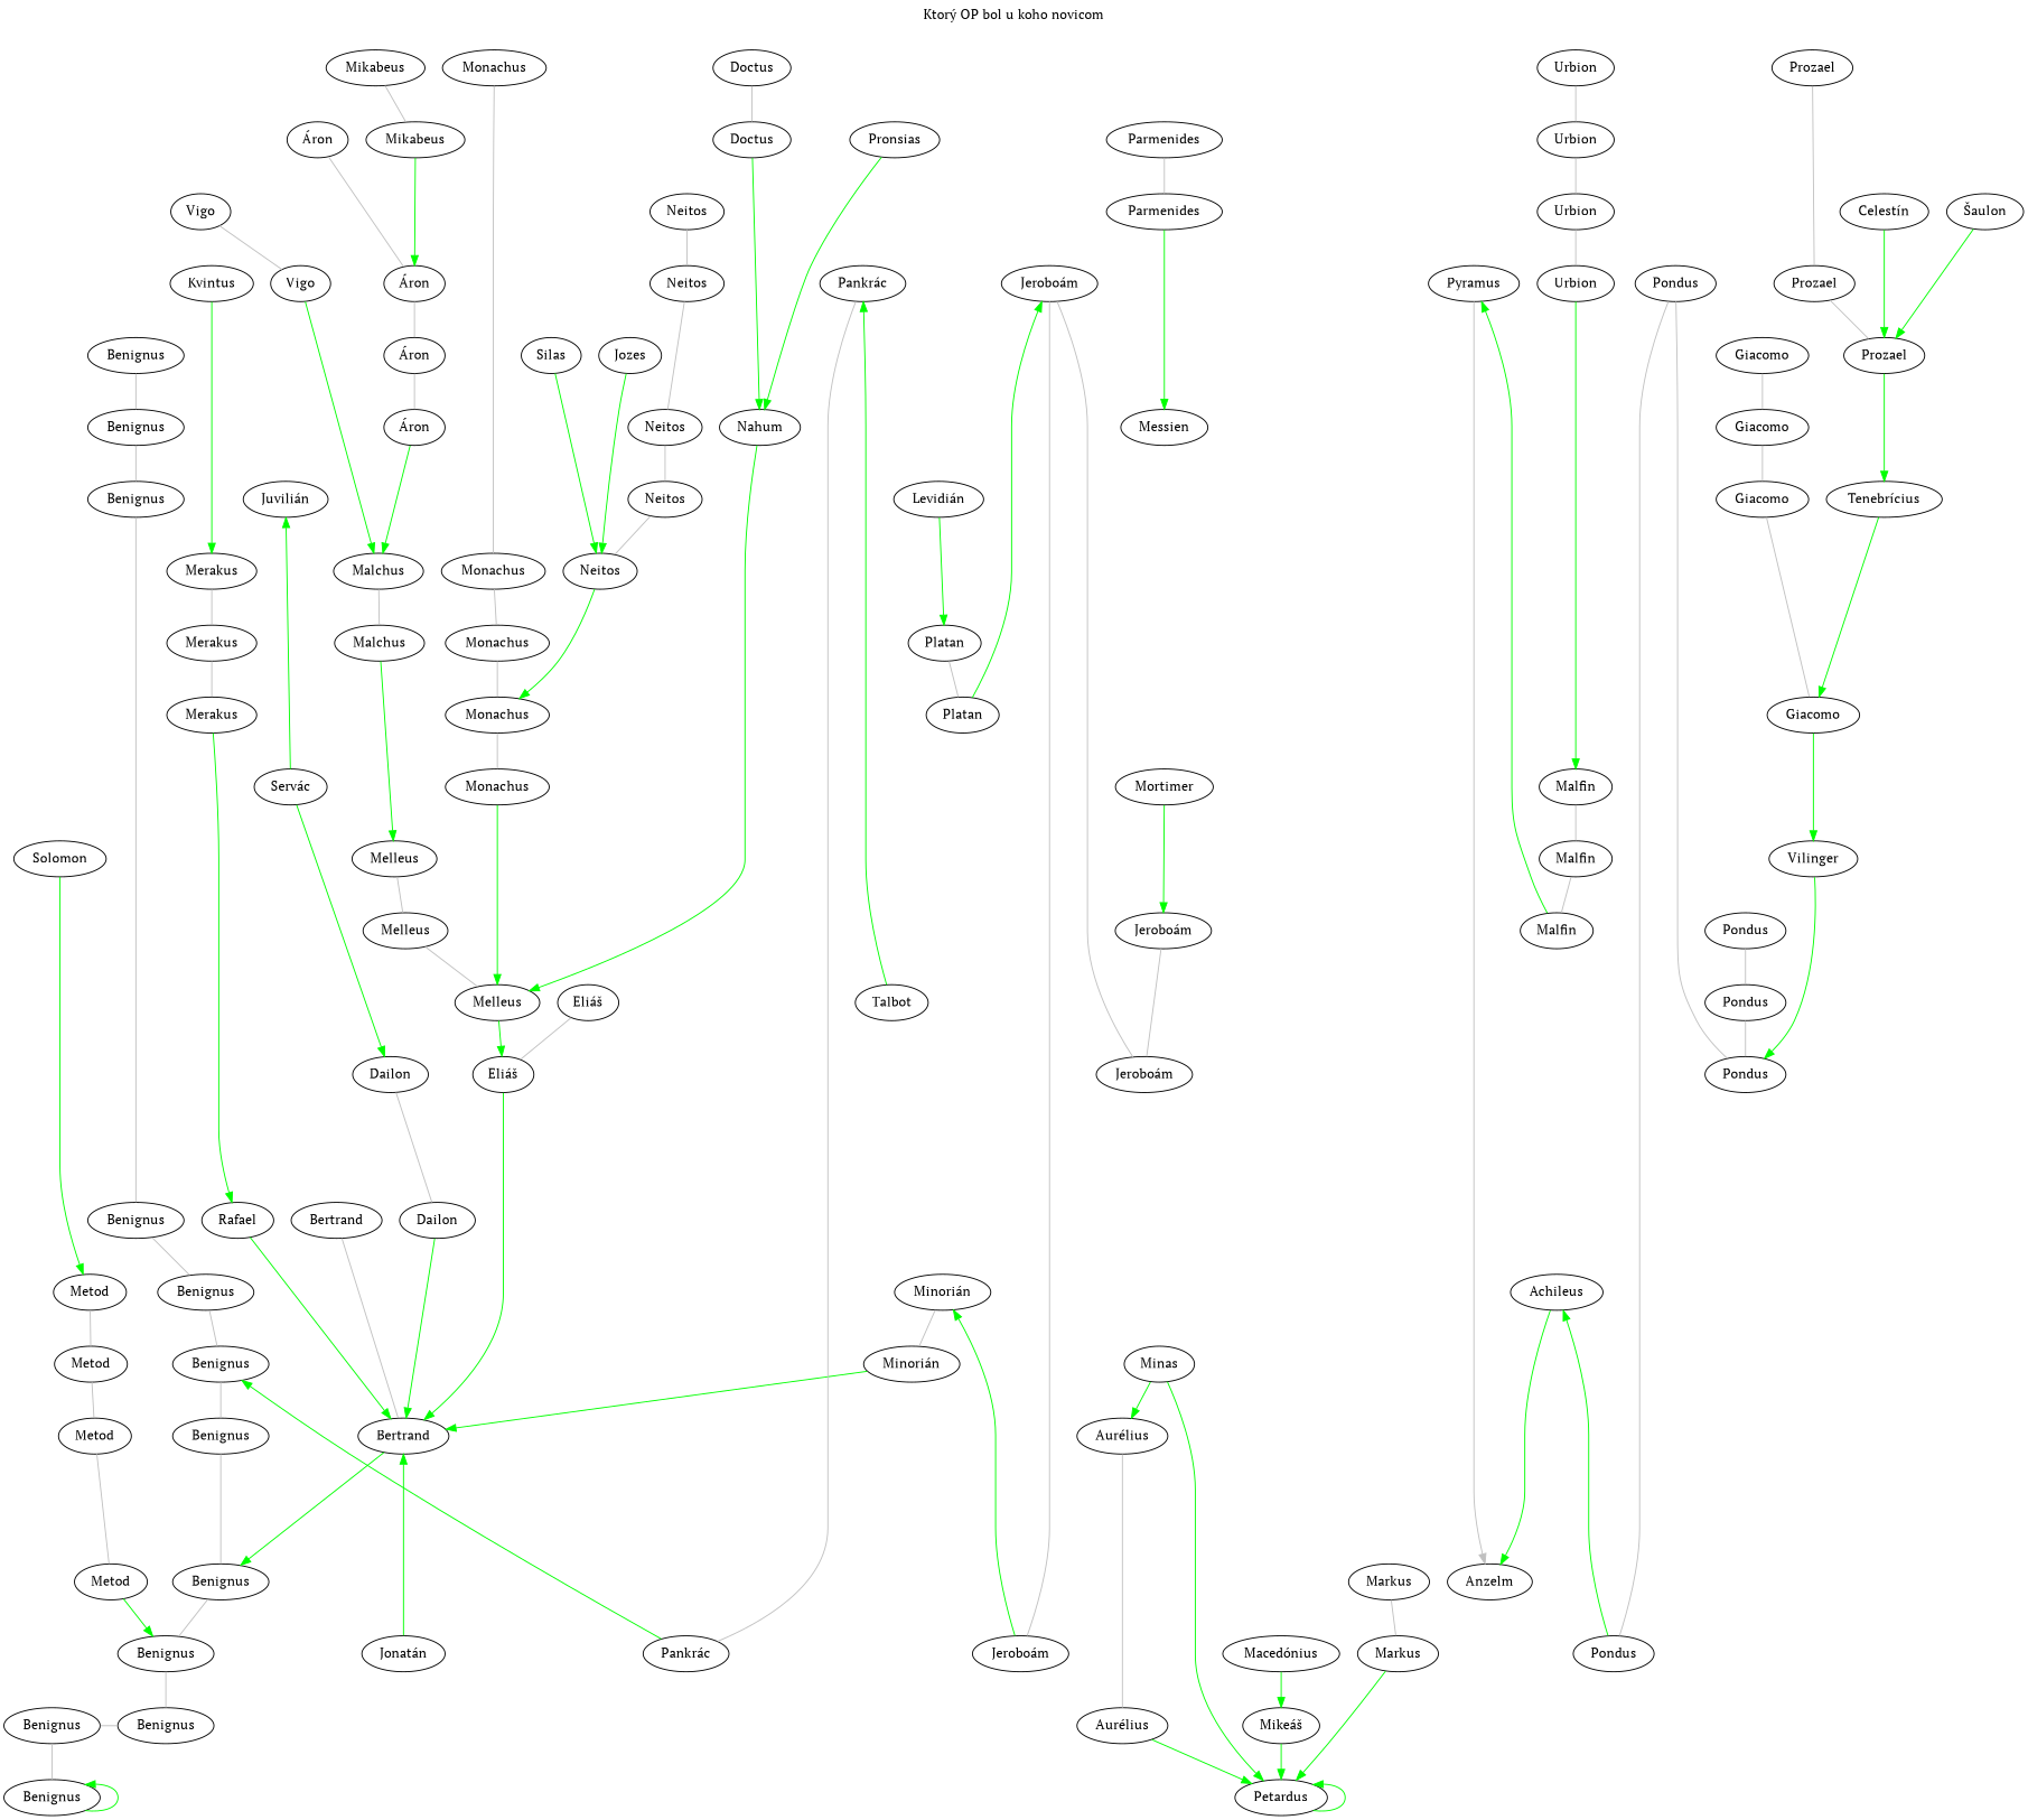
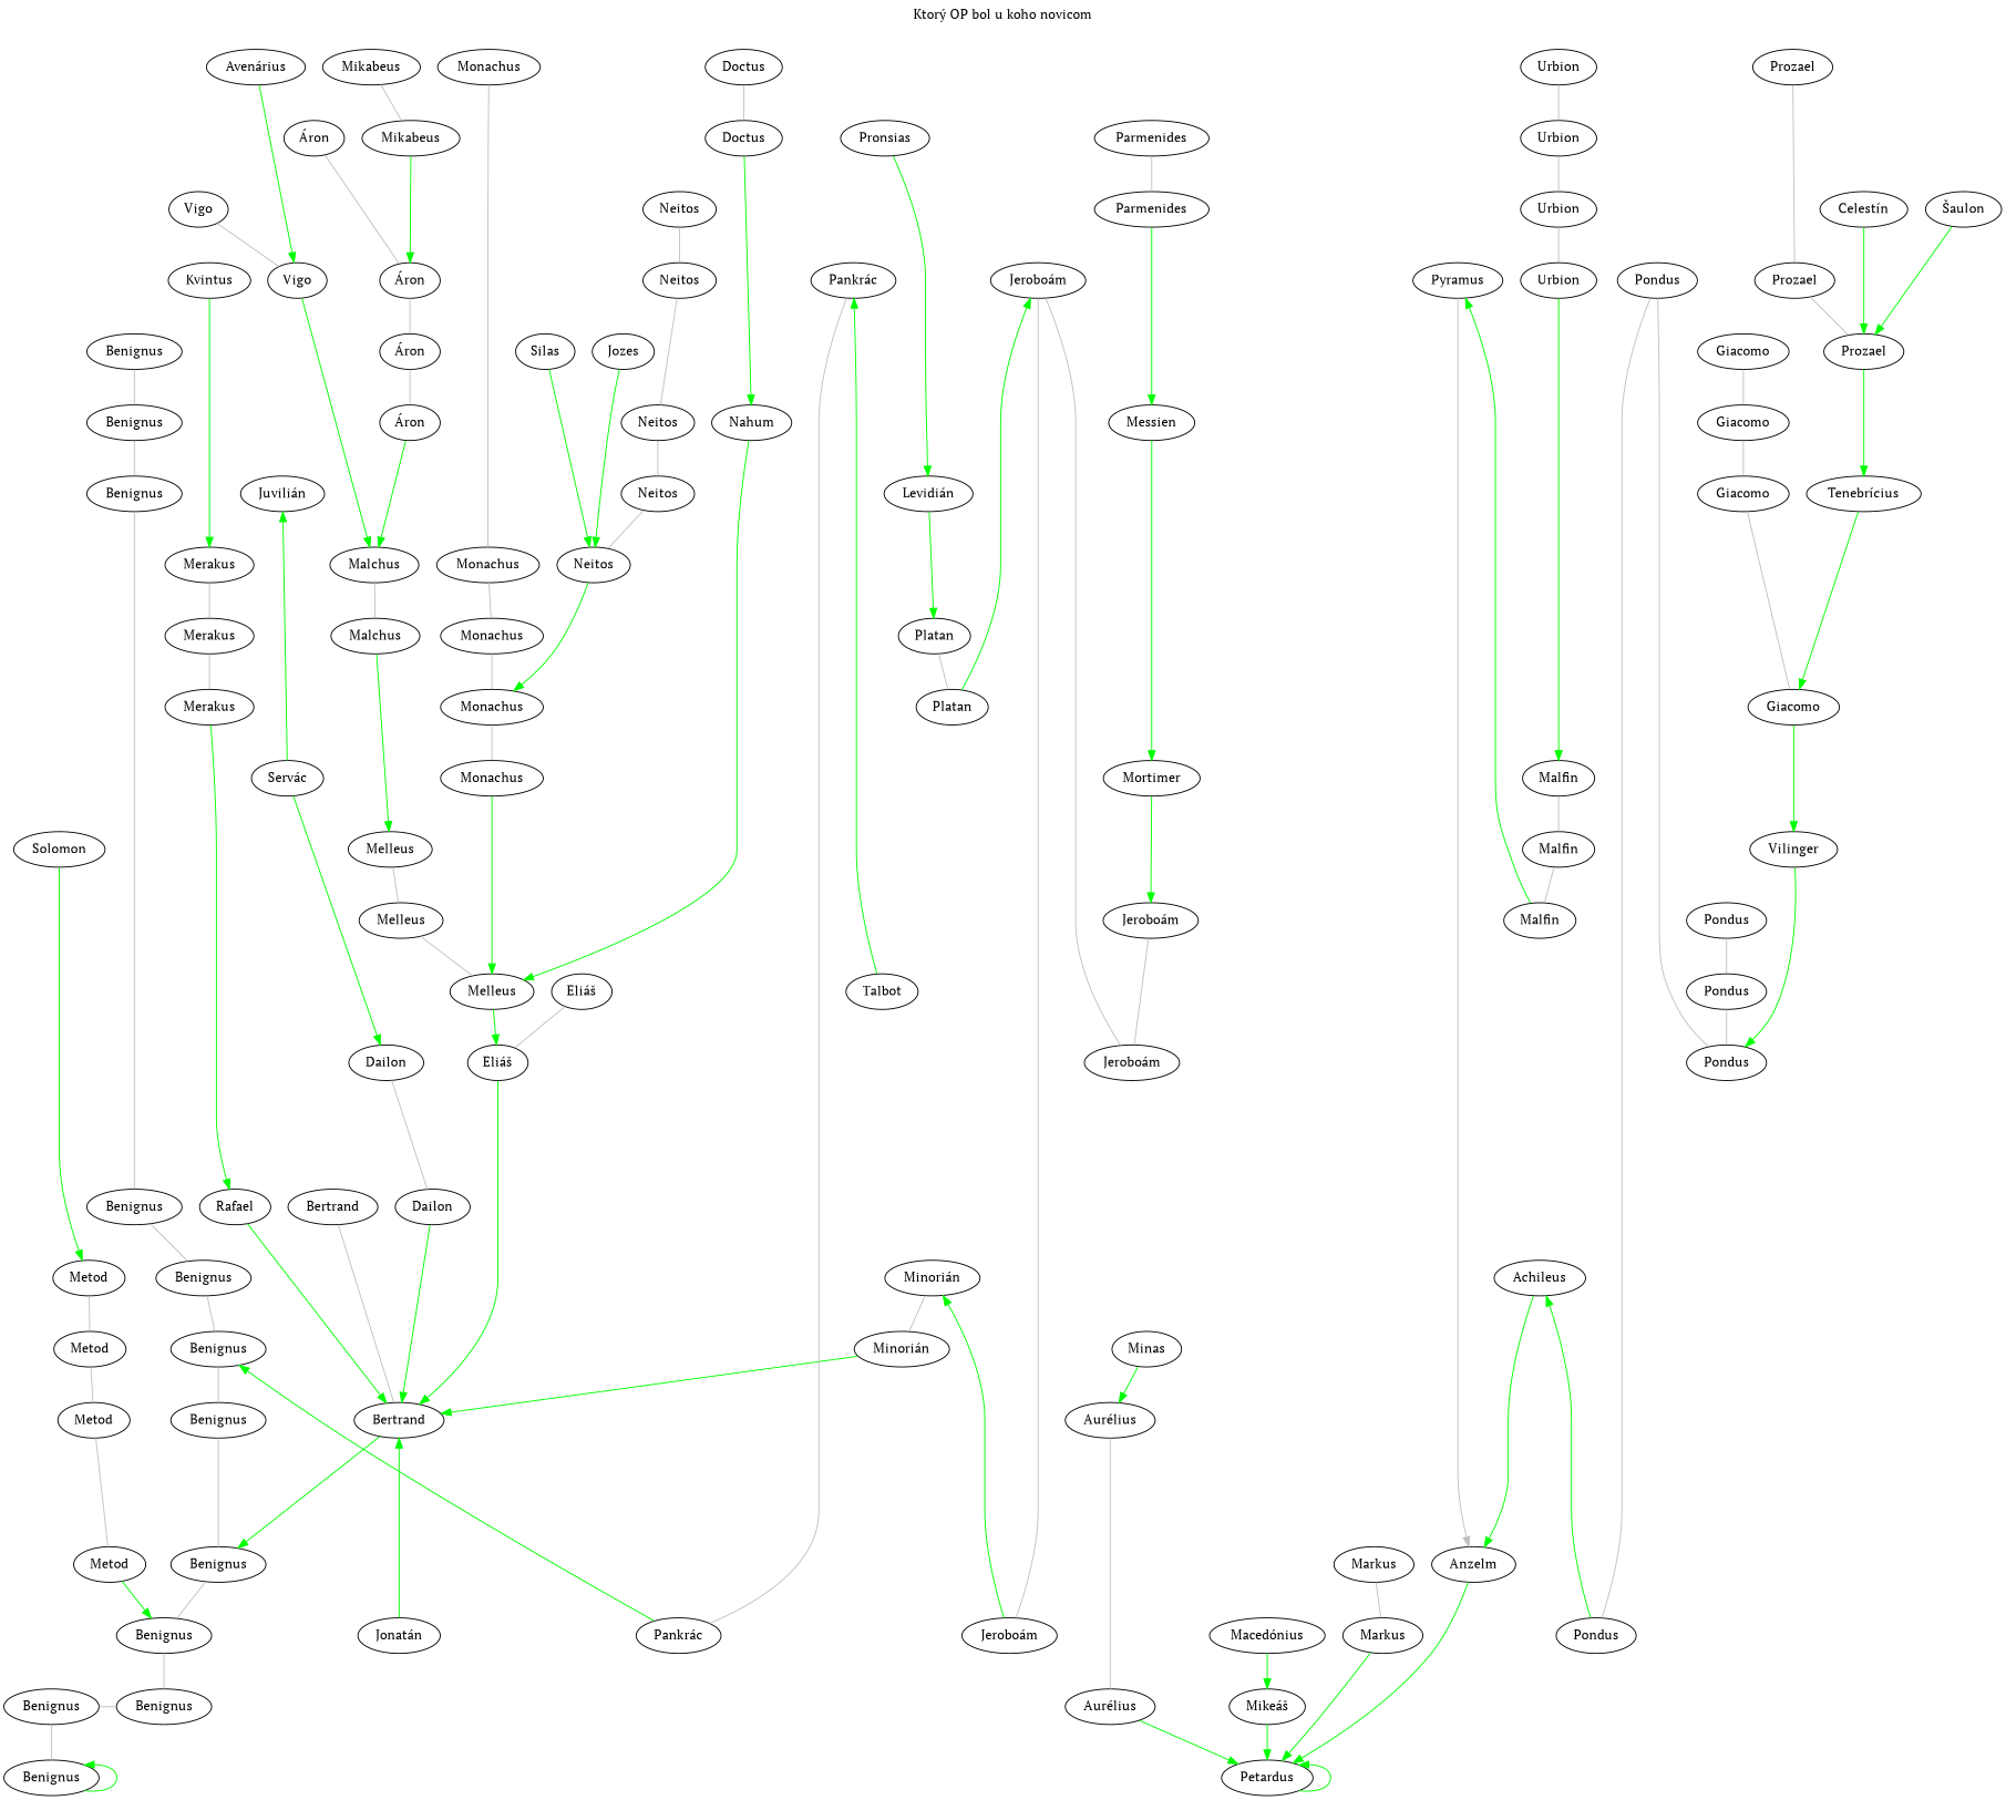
  digraph {
    fontname="PT Serif"
    label="Ktorý OP bol u koho novicom"
    labelloc=t
    newrank=true
    rankdir=BT
    node [fontname="PT Serif"]
    edge [color=grey fontname="PT Serif" arrowhead=none]
    n1 [label=Benignus]
    n2 [label=Petardus]
    n3 [label=Benignus]
    n4 [label="Aurélius"]
    n5 [label="Mikeáš"]
    n6 [label=Benignus]
    n7 [label=Markus]
    n8 [label="Macedónius"]
    n9 [label=Benignus]
    n10 [label=Benignus]
    n11 [label=Anzelm]
    n12 [label=Markus]
    n13 [label=Metod]
    n14 [label=Benignus]
    n15 [label=Bertrand]
    n16 [label=Metod]
    n17 [label="Aurélius"]
    n18 [label=Benignus]
    n19 [label="Minorián"]
    n20 [label=Minas]
    n21 [label=Metod]
    n22 [label=Benignus]
    n23 [label=Achileus]
    n24 [label="Minorián"]
    n25 [label=Metod]
    n26 [label=Benignus]
    n27 [label=Dailon]
    n28 [label=Rafael]
    n29 [label=Bertrand]
    n30 [label="Pankrác"]
    n31 [label=Pondus]
    n32 [label="Jeroboám"]
    n33 [label="Jonatán"]
    n34 [label="Pankrác"]
    n35 [label="Jeroboám"]
    n36 [label=Pyramus]
    n37 [label=Pondus]
    n38 [label="Eliáš"]
    n39 [label=Dailon]
    n40 [label=Pondus]
    n41 [label="Jeroboám"]
    n42 [label="Eliáš"]
    n43 [label=Melleus]
    n44 [label=Pondus]
    n45 [label=Talbot]
    n46 [label=Melleus]
    n47 [label=Malfin]
    n48 [label="Jeroboám"]
    n49 [label=Pondus]
    n50 [label=Solomon]
    n51 [label=Melleus]
    n52 [label=Vilinger]
    n53 [label=Malfin]
    n54 [label=Monachus]
    n55 [label=Mortimer]
    n56 [label=Malfin]
    n57 [label="Servác"]
    n58 [label=Monachus]
    n59 [label=Giacomo]
    n60 [label=Platan]
    n61 [label=Merakus]
    n62 [label=Malchus]
    n63 [label=Merakus]
    n64 [label=Platan]
    n65 [label=Monachus]
    n66 [label=Malchus]
    n67 [label=Monachus]
    n68 [label=Neitos]
    n69 [label=Merakus]
    n70 [label=Neitos]
    n71 [label=Parmenides]
    n72 [label=Vigo]
    n73 [label="Celestín"]
    n74 [label="Šaulon"]
    n75 [label=Urbion]
    n76 [label=Giacomo]
    n77 [label="Levidián"]
    n78 [label="Juvilián"]
    n79 [label="Tenebrícius"]
    n80 [label=Neitos]
    n81 [label=Benignus]
    n82 [label=Giacomo]
    n83 [label=Nahum]
    n84 [label=Messien]
    n85 [label=Neitos]
    n86 [label="Áron"]
    n87 [label=Benignus]
    n88 [label=Giacomo]
    n89 [label="Áron"]
    n90 [label=Prozael]
    n91 [label=Jozes]
    n92 [label=Silas]
    n93 [label=Benignus]
    n94 [label=Neitos]
    n95 [label=Vigo]
    n96 [label=Kvintus]
    n97 [label="Áron"]
    n98 [label=Prozael]
    n99 [label=Urbion]
    n100 [label="Áron"]
    n101 [label=Parmenides]
    n102 [label=Doctus]
    n103 [label=Pronsias]
    n104 [label=Mikabeus]
    n105 [label=Urbion]
    n106 [label=Monachus]
+   n107 [label="Avenárius"]
    n108 [label=Prozael]
    n109 [label=Mikabeus]
    n110 [label=Doctus]
    n111 [label=Urbion]
    subgraph sub_1 {
      rank=same
      n1
      n2
    }
    subgraph sub_2 {
      rank=same
      n3
      n4
      n5
      n6
    }
    subgraph sub_3 {
      rank=same
      n7
      n8
      n9
    }
    subgraph sub_4 {
      rank=same
      n10
      n11
      n12
      n13
    }
    subgraph sub_5 {
      rank=same
      n14
      n15
      n16
      n17
    }
    subgraph sub_6 {
      rank=same
      n18
      n19
      n20
      n21
    }
    subgraph sub_7 {
      rank=same
      n22
      n23
      n24
      n25
    }
    subgraph sub_8 {
      rank=same
      n26
      n27
      n28
      n29
    }
    subgraph sub_9 {
      rank=same
      n30
      n31
      n32
      n33
    }
    subgraph sub_10 {
      rank=same
      n34
      n35
      n36
      n37
    }
    subgraph sub_11 {
      rank=same
      n38
      n39
      n40
      n41
    }
    subgraph sub_12 {
      rank=same
      n42
      n43
      n44
      n45
    }
    subgraph sub_13 {
      rank=same
      n46
      n47
      n48
      n49
    }
    subgraph sub_14 {
      rank=same
      n50
      n51
      n52
      n53
    }
    subgraph sub_15 {
      rank=same
      n54
      n55
      n56
      n57
    }
    subgraph sub_16 {
      rank=same
      n58
      n59
      n60
      n61
    }
    subgraph sub_17 {
      rank=same
      n62
      n63
      n64
      n65
    }
    subgraph sub_18 {
      rank=same
      n66
      n67
      n68
      n69
    }
    subgraph sub_19 {
      rank=same
      n70
      n71
      n72
      n73
      n74
      n75
    }
    subgraph sub_20 {
      rank=same
      n76
      n77
      n78
      n79
      n80
      n81
    }
    subgraph sub_21 {
      rank=same
      n82
      n83
      n84
      n85
      n86
      n87
    }
    subgraph sub_22 {
      rank=same
      n88
      n89
      n90
      n91
      n92
      n93
    }
    subgraph sub_23 {
      rank=same
      n94
      n95
      n96
      n97
      n98
      n99
    }
    subgraph sub_24 {
      rank=same
      n100
      n101
      n102
      n103
      n104
      n105
    }
    subgraph sub_25 {
      rank=same
      n106
+     n107
      n108
      n109
      n110
      n111
    }
    subgraph sub_26 {
      rank=min
      n1
      n2
    }
    n1 -> n1 [color=green minlen=0 arrowhead=""]
    n1 -> n3
    n2 -> n2 [color=green minlen=0 arrowhead=""]
    n3 -> n6
    n4 -> n2 [color=green minlen=1 arrowhead=""]
    n4 -> n17
    n5 -> n2 [color=green minlen=1 arrowhead=""]
    n6 -> n9
    n7 -> n2 [color=green minlen=2 arrowhead=""]
    n7 -> n12
    n8 -> n5 [color=green minlen=1 arrowhead=""]
    n9 -> n10
    n10 -> n14
-   n20 -> n2 [color=green minlen=3 arrowhead=""]
+   n11 -> n2 [color=green minlen=3 arrowhead=""]
    n13 -> n9 [color=green minlen=1 arrowhead=""]
    n13 -> n16
    n14 -> n18
    n15 -> n10 [color=green minlen=1 arrowhead=""]
    n15 -> n29
    n16 -> n21
    n18 -> n22
    n19 -> n15 [color=green minlen=1 arrowhead=""]
    n19 -> n24
    n20 -> n17 [color=green minlen=1 arrowhead=""]
    n21 -> n25
    n22 -> n26
    n23 -> n11 [color=green minlen=5 arrowhead=""]
    n26 -> n81
    n27 -> n15 [color=green minlen=3 arrowhead=""]
    n27 -> n39
    n28 -> n15 [color=green minlen=3 arrowhead=""]
    n30 -> n18 [color=green minlen=3 arrowhead=""]
    n30 -> n34
    n31 -> n23 [color=green minlen=2 arrowhead=""]
    n31 -> n37
    n32 -> n24 [color=green minlen=2 arrowhead=""]
    n32 -> n35
    n33 -> n15 [color=green minlen=4 arrowhead=""]
    n35 -> n41
    n36 -> n11 [minlen=6 arrowhead=""]
    n37 -> n40
    n38 -> n15 [color=green minlen=6 arrowhead=""]
    n38 -> n42
    n40 -> n44
    n41 -> n48
    n43 -> n38 [color=green minlen=1 arrowhead=""]
    n43 -> n46
    n44 -> n49
    n45 -> n34 [color=green minlen=2 arrowhead=""]
    n46 -> n51
    n47 -> n36 [color=green minlen=3 arrowhead=""]
    n47 -> n53
    n50 -> n25 [color=green minlen=7 arrowhead=""]
    n52 -> n40 [color=green minlen=3 arrowhead=""]
    n53 -> n56
    n54 -> n43 [color=green minlen=3 arrowhead=""]
    n54 -> n58
    n55 -> n48 [color=green minlen=2 arrowhead=""]
    n57 -> n39 [color=green minlen=4 arrowhead=""]
    n57 -> n78 [color=green minlen=4 arrowhead=""]
    n58 -> n65
    n59 -> n52 [color=green minlen=2 arrowhead=""]
    n59 -> n76
    n60 -> n35 [color=green minlen=6 arrowhead=""]
    n60 -> n64
    n61 -> n28 [color=green minlen=8 arrowhead=""]
    n61 -> n63
    n62 -> n51 [color=green minlen=3 arrowhead=""]
    n62 -> n66
    n63 -> n69
    n65 -> n67
    n67 -> n106
    n68 -> n58 [color=green minlen=2 arrowhead=""]
    n68 -> n80
    n71 -> n84 [color=green minlen=3 arrowhead=""]
    n71 -> n101
    n73 -> n90 [color=green minlen=2 arrowhead=""]
    n74 -> n90 [color=green minlen=2 arrowhead=""]
    n75 -> n105
    n76 -> n82
    n77 -> n64 [color=green minlen=2 arrowhead=""]
    n79 -> n59 [color=green minlen=3 arrowhead=""]
    n80 -> n85
    n81 -> n87
    n82 -> n88
    n83 -> n43 [color=green minlen=8 arrowhead=""]
+   n84 -> n55 [color=green minlen=5 arrowhead=""]
    n85 -> n94
    n86 -> n66 [color=green minlen=2 arrowhead=""]
    n86 -> n89
    n87 -> n93
    n89 -> n97
    n90 -> n79 [color=green minlen=2 arrowhead=""]
    n90 -> n98
    n91 -> n68 [color=green minlen=3 arrowhead=""]
    n92 -> n68 [color=green minlen=3 arrowhead=""]
    n94 -> n70
    n95 -> n66 [color=green minlen=4 arrowhead=""]
    n95 -> n72
    n96 -> n69 [color=green minlen=4 arrowhead=""]
    n97 -> n100
    n98 -> n108
    n99 -> n56 [color=green minlen=7 arrowhead=""]
    n99 -> n75
    n102 -> n83 [color=green minlen=4 arrowhead=""]
    n102 -> n110
-   n103 -> n83 [color=green minlen=4 arrowhead=""]
+   n103 -> n77 [color=green minlen=4 arrowhead=""]
    n104 -> n97 [color=green minlen=2 arrowhead=""]
    n104 -> n109
    n105 -> n111
+   n107 -> n95 [color=green minlen=3 arrowhead=""]
  }
